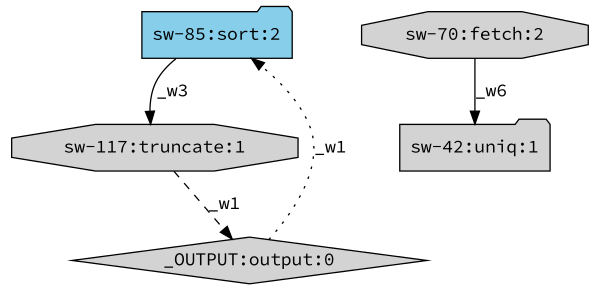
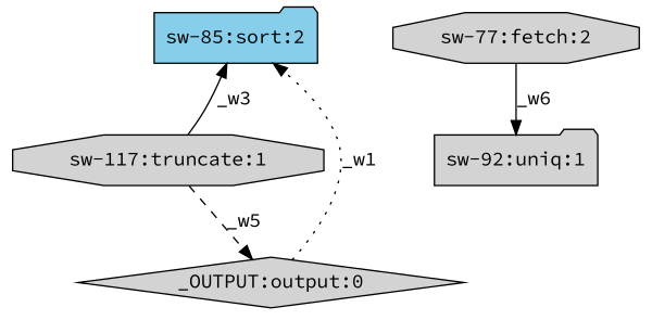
  digraph {
    fontname="Source Code Pro"
    node [fillcolor=lightgrey fontname="Source Code Pro" shape=folder style=filled]
    edge [fontname="Source Code Pro" style=solid]
    n1 [fillcolor=skyblue label="sw-85:sort:2"]
    n2 [label="sw-117:truncate:1" shape=octagon]
    n3 [label="_OUTPUT:output:0" shape=diamond]
-   n4 [label="sw-42:uniq:1"]
-   n5 [label="sw-70:fetch:2" shape=octagon]
-   n1 -> n2 [label=_w3]
-   n2 -> n3 [label=_w1 style=dashed]
+   n4 [label="sw-92:uniq:1"]
+   n5 [label="sw-77:fetch:2" shape=octagon]
+   n2 -> n1 [label=_w3]
+   n2 -> n3 [label=_w5 style=dashed]
    n3 -> n1 [label=_w1 style=dotted]
    n5 -> n4 [label=_w6]
  }
